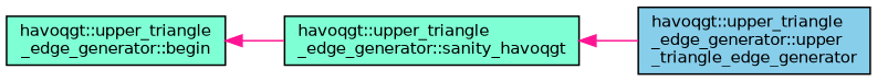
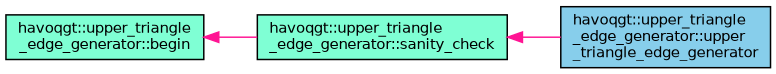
  digraph {
    rankdir=LR
    node [color=black fillcolor=aquamarine fontname=Helvetica fontsize=10 shape=record style=filled]
    edge [color=deeppink dir=back fontname=Helvetica fontsize=10 labelfontname=Helvetica labelfontsize=10 style=solid]
    n1 [fontcolor=black height=0.2 label="havoqgt::upper_triangle\l_edge_generator::begin" width=0.4]
-   n2 [height=0.2 label="havoqgt::upper_triangle\l_edge_generator::sanity_havoqgt" width=0.4]
+   n2 [height=0.2 label="havoqgt::upper_triangle\l_edge_generator::sanity_check" width=0.4]
    n3 [fillcolor=skyblue height=0.2 label="havoqgt::upper_triangle\l_edge_generator::upper\l_triangle_edge_generator" width=0.4]
    n1 -> n2
    n2 -> n3
  }
